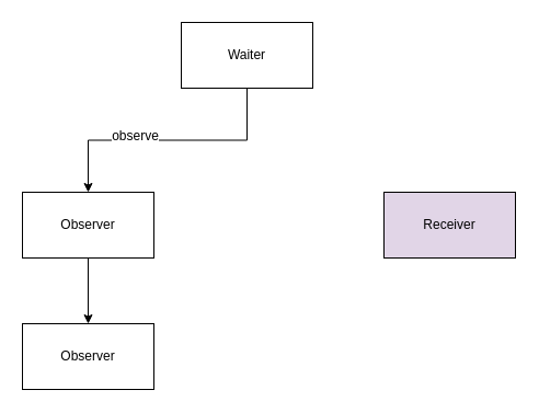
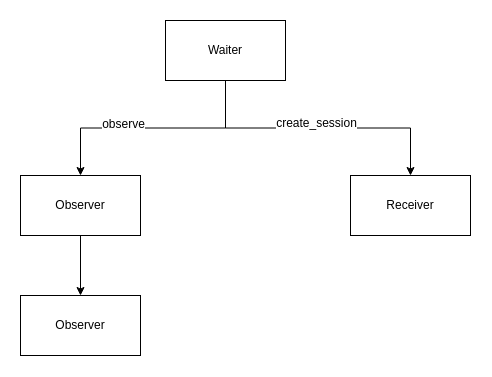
  <mxCell id="0" />
  <mxCell id="1" parent="0" />
- <mxCell id="2" value="Receiver" style="rounded=0;whiteSpace=wrap;html=1;fillColor=#e1d5e7;" vertex="1" parent="1"><mxGeometry x="350" y="175" width="120" height="60" as="geometry" /></mxCell>
+ <mxCell id="2" value="Receiver" style="rounded=0;whiteSpace=wrap;html=1;" vertex="1" parent="1"><mxGeometry x="350" y="175" width="120" height="60" as="geometry" /></mxCell>
+ <mxCell id="3" style="edgeStyle=orthogonalEdgeStyle;rounded=0;orthogonalLoop=1;jettySize=auto;html=1;exitX=0.5;exitY=1;exitDx=0;exitDy=0;entryX=0.5;entryY=0;entryDx=0;entryDy=0;" edge="1" parent="1" source="7" target="2"><mxGeometry relative="1" as="geometry" /></mxCell>
+ <mxCell id="4" value="create_session" style="text;html=1;align=center;verticalAlign=middle;resizable=0;points=[];;labelBackgroundColor=#ffffff;" vertex="1" connectable="0" parent="3"><mxGeometry x="-0.13" y="2" relative="1" as="geometry"><mxPoint x="16" y="-3" as="offset" /></mxGeometry></mxCell>
  <mxCell id="5" style="edgeStyle=orthogonalEdgeStyle;rounded=0;orthogonalLoop=1;jettySize=auto;html=1;exitX=0.5;exitY=1;exitDx=0;exitDy=0;entryX=0.5;entryY=0;entryDx=0;entryDy=0;" edge="1" parent="1" source="7" target="9"><mxGeometry relative="1" as="geometry" /></mxCell>
  <mxCell id="6" value="observe" style="text;html=1;align=center;verticalAlign=middle;resizable=0;points=[];;labelBackgroundColor=#ffffff;" vertex="1" connectable="0" parent="5"><mxGeometry x="0.253" y="-4" relative="1" as="geometry"><mxPoint as="offset" /></mxGeometry></mxCell>
  <mxCell id="7" value="Waiter" style="rounded=0;whiteSpace=wrap;html=1;" vertex="1" parent="1"><mxGeometry x="165" y="20" width="120" height="60" as="geometry" /></mxCell>
  <mxCell id="8" style="edgeStyle=orthogonalEdgeStyle;rounded=0;orthogonalLoop=1;jettySize=auto;html=1;exitX=0.5;exitY=1;exitDx=0;exitDy=0;entryX=0.5;entryY=0;entryDx=0;entryDy=0;" edge="1" parent="1" source="9" target="10"><mxGeometry relative="1" as="geometry" /></mxCell>
  <mxCell id="9" value="Observer" style="rounded=0;whiteSpace=wrap;html=1;" vertex="1" parent="1"><mxGeometry x="20" y="175" width="120" height="60" as="geometry" /></mxCell>
  <mxCell id="10" value="Observer" style="rounded=0;whiteSpace=wrap;html=1;" vertex="1" parent="1"><mxGeometry x="20" y="295" width="120" height="60" as="geometry" /></mxCell>
